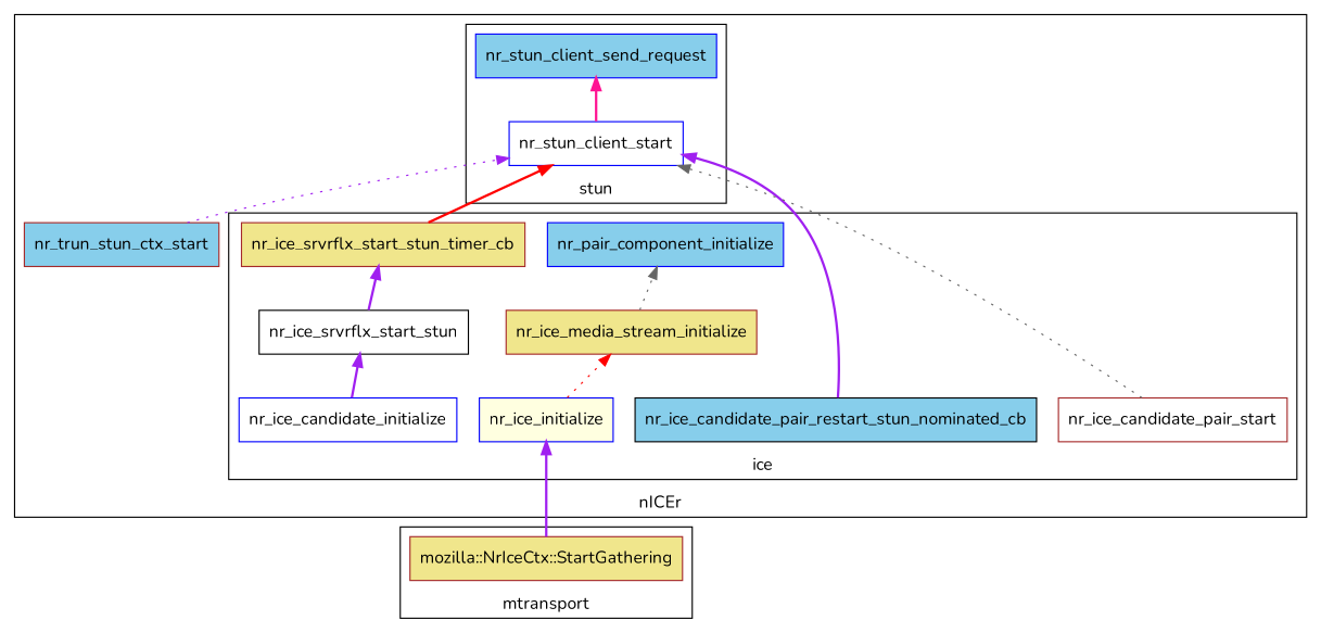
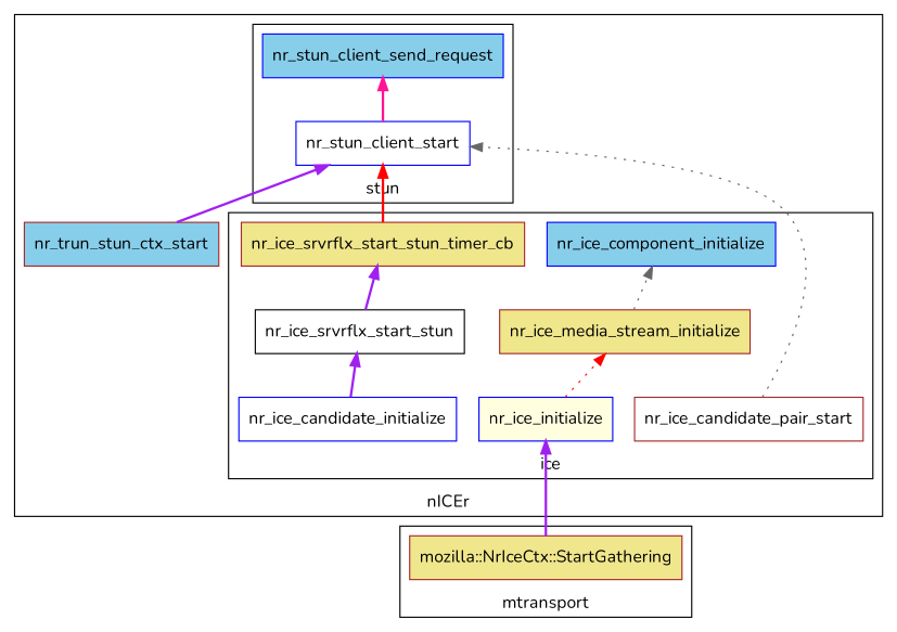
  digraph {
    fontname=Nunito
    rankdir=BT
    node [color=blue fillcolor=skyblue fontname=Nunito shape=box style=filled]
    edge [color=purple fontname=Nunito style=bold]
    nr_ice_initialize [fillcolor=lightyellow]
    nr_ice_media_stream_initialize [color=brown fillcolor=khaki]
-   nr_ice_component_initialize [label=nr_pair_component_initialize]
+   nr_ice_component_initialize
    nr_ice_candidate_initialize [fillcolor=white]
    nr_ice_srvrflx_start_stun [color=black fillcolor=white]
    nr_ice_srvrflx_start_stun_timer_cb [color=brown fillcolor=khaki]
-   nr_ice_candidate_pair_restart_stun_nominated_cb [color=black]
    nr_ice_candidate_pair_start [color=brown fillcolor=white]
    nr_stun_client_start [fillcolor=white]
    nr_stun_client_send_request
    nr_trun_stun_ctx_start [color=brown]
    n12 [color=brown fillcolor=khaki label="mozilla::NrIceCtx::StartGathering"]
    subgraph cluster_1 {
      label=nICEr
      nr_trun_stun_ctx_start
      subgraph cluster_2 {
        label=ice
        nr_ice_initialize
        nr_ice_media_stream_initialize
        nr_ice_component_initialize
        nr_ice_candidate_initialize
        nr_ice_srvrflx_start_stun
        nr_ice_srvrflx_start_stun_timer_cb
-       nr_ice_candidate_pair_restart_stun_nominated_cb
        nr_ice_candidate_pair_start
      }
      subgraph cluster_3 {
        label=stun
        nr_stun_client_start
        nr_stun_client_send_request
      }
    }
    subgraph cluster_4 {
      label=mtransport
      n12
    }
    nr_ice_initialize -> nr_ice_media_stream_initialize [color=red style=dotted]
    nr_ice_media_stream_initialize -> nr_ice_component_initialize [color=gray40 style=dotted]
    nr_ice_candidate_initialize -> nr_ice_srvrflx_start_stun
    nr_ice_srvrflx_start_stun -> nr_ice_srvrflx_start_stun_timer_cb
    nr_ice_srvrflx_start_stun_timer_cb -> nr_stun_client_start [color=red]
-   nr_ice_candidate_pair_restart_stun_nominated_cb -> nr_stun_client_start
    nr_ice_candidate_pair_start -> nr_stun_client_start [color=gray40 style=dotted]
    nr_stun_client_start -> nr_stun_client_send_request [color=deeppink]
-   nr_trun_stun_ctx_start -> nr_stun_client_start [style=dotted]
+   nr_trun_stun_ctx_start -> nr_stun_client_start
    n12 -> nr_ice_initialize
  }
